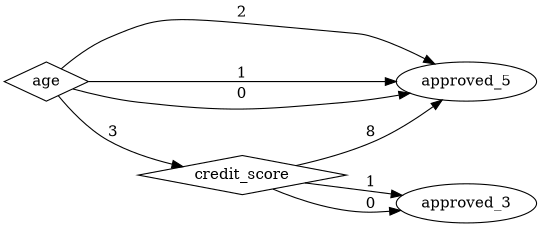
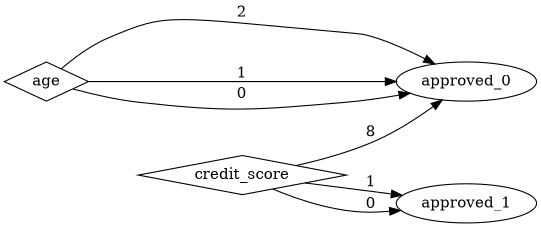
  digraph {
    rankdir=LR
-   n1 [label=approved_5]
-   n2 [label=approved_3]
+   n1 [label=approved_0]
+   n2 [label=approved_1]
    n3 [label=credit_score shape=diamond]
    n4 [label=age shape=diamond]
    n3 -> n1 [label=8]
    n3 -> n2 [label=1]
    n3 -> n2 [label=0]
    n4 -> n1 [label=2]
    n4 -> n1 [label=1]
    n4 -> n1 [label=0]
-   n4 -> n3 [label=3]
  }
